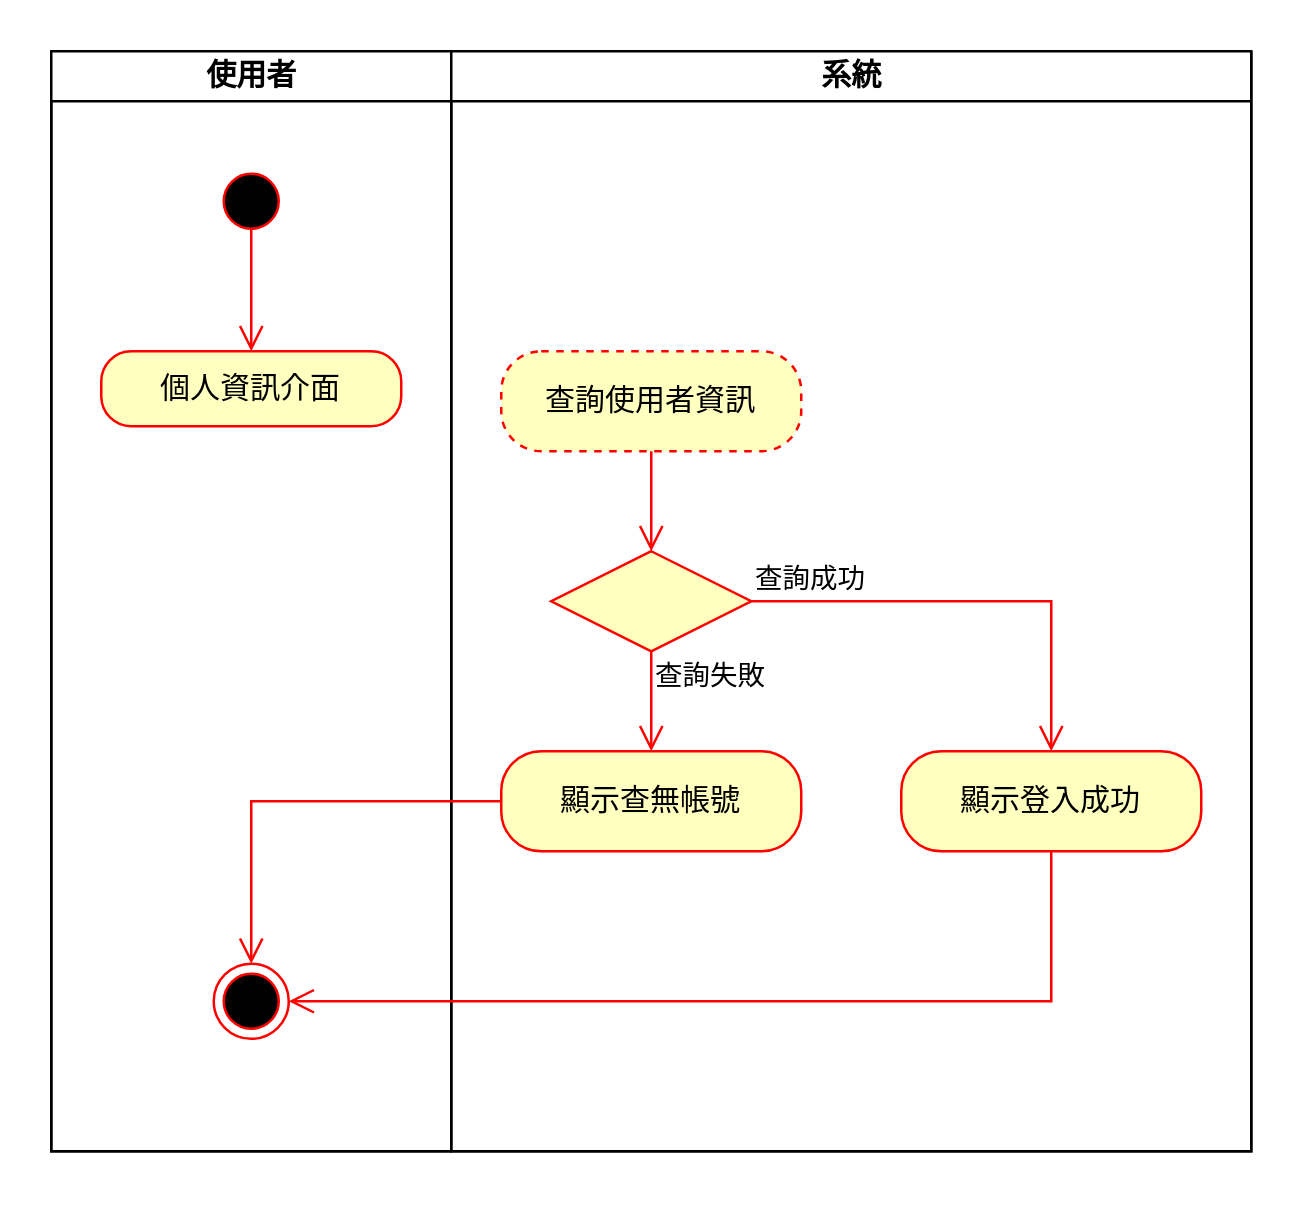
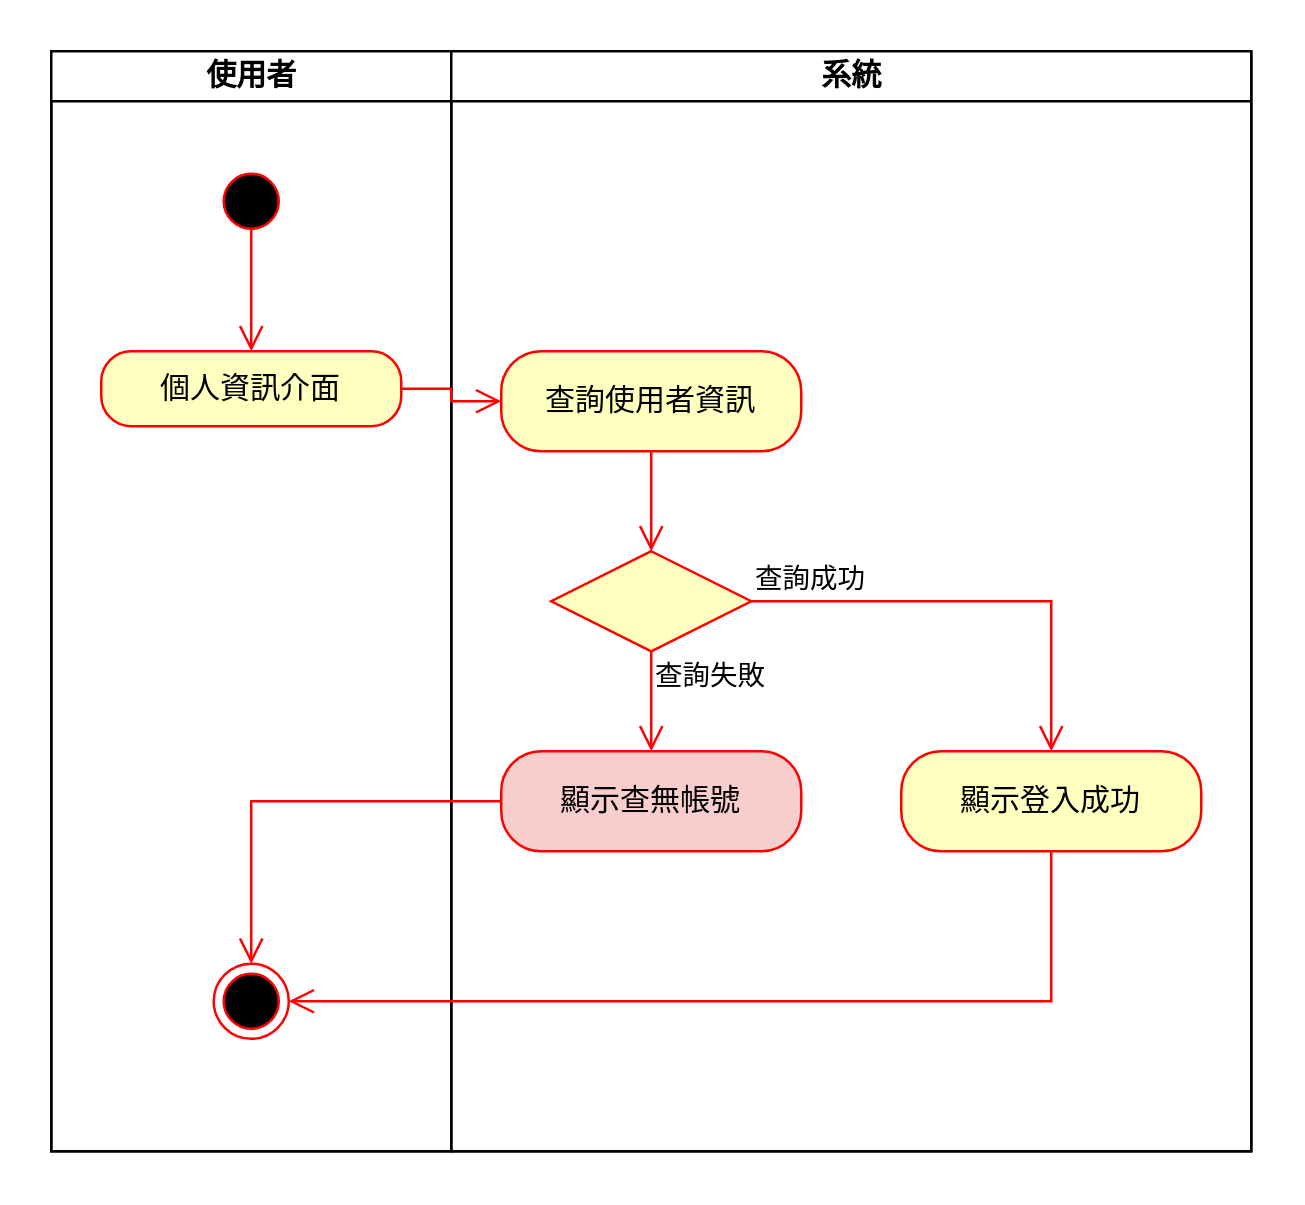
  <mxCell id="0" />
  <mxCell id="1" parent="0" />
  <mxCell id="2" value="" style="swimlane;childLayout=stackLayout;resizeParent=1;resizeParentMax=0;startSize=0;html=1;" parent="1" vertex="1"><mxGeometry x="20" y="20" width="480" height="440" as="geometry"><mxRectangle x="150.0" y="-20" width="60" height="30" as="alternateBounds" /></mxGeometry></mxCell>
  <mxCell id="3" value="使用者" style="swimlane;startSize=20;html=1;" parent="2" vertex="1"><mxGeometry width="160" height="440" as="geometry"><mxRectangle width="40" height="480" as="alternateBounds" /></mxGeometry></mxCell>
  <mxCell id="4" value="" style="ellipse;html=1;shape=endState;fillColor=#000000;strokeColor=#ff0000;" parent="3" vertex="1"><mxGeometry x="65.0" y="365" width="30" height="30" as="geometry" /></mxCell>
  <mxCell id="5" value="" style="edgeStyle=orthogonalEdgeStyle;html=1;verticalAlign=bottom;endArrow=open;endSize=8;strokeColor=#ff0000;rounded=0;entryX=0.5;entryY=0;entryDx=0;entryDy=0;exitX=0.5;exitY=0.5;exitDx=0;exitDy=0;exitPerimeter=0;" parent="3" source="6" target="7" edge="1"><mxGeometry relative="1" as="geometry"><mxPoint x="79.75" y="125" as="targetPoint" /><mxPoint x="79.75" y="70" as="sourcePoint" /></mxGeometry></mxCell>
  <mxCell id="6" value="" style="ellipse;html=1;shape=startState;fillColor=#000000;strokeColor=#ff0000;" parent="3" vertex="1"><mxGeometry x="65.0" y="45" width="30" height="30" as="geometry" /></mxCell>
  <mxCell id="7" value="個人資訊介面" style="rounded=1;whiteSpace=wrap;html=1;arcSize=40;fontColor=#000000;fillColor=#ffffc0;strokeColor=#ff0000;" parent="3" vertex="1"><mxGeometry x="20.0" y="120" width="120" height="30" as="geometry" /></mxCell>
  <mxCell id="8" value="系統" style="swimlane;startSize=20;html=1;" parent="2" vertex="1"><mxGeometry x="160" width="320" height="440" as="geometry"><mxRectangle x="120" width="40" height="480" as="alternateBounds" /></mxGeometry></mxCell>
- <mxCell id="9" value="查詢使用者資訊" style="rounded=1;whiteSpace=wrap;html=1;arcSize=40;fontColor=#000000;fillColor=#ffffc0;strokeColor=#ff0000;dashed=1;" parent="8" vertex="1"><mxGeometry x="20.0" y="120" width="120" height="40" as="geometry" /></mxCell>
+ <mxCell id="9" value="查詢使用者資訊" style="rounded=1;whiteSpace=wrap;html=1;arcSize=40;fontColor=#000000;fillColor=#ffffc0;strokeColor=#ff0000;" parent="8" vertex="1"><mxGeometry x="20.0" y="120" width="120" height="40" as="geometry" /></mxCell>
  <mxCell id="10" value="" style="edgeStyle=orthogonalEdgeStyle;html=1;verticalAlign=bottom;endArrow=open;endSize=8;strokeColor=#ff0000;rounded=0;entryX=0.5;entryY=0;entryDx=0;entryDy=0;" parent="8" source="9" target="11" edge="1"><mxGeometry relative="1" as="geometry"><mxPoint x="160.0" y="380" as="targetPoint" /></mxGeometry></mxCell>
  <mxCell id="11" value="" style="rhombus;whiteSpace=wrap;html=1;fontColor=#000000;fillColor=#ffffc0;strokeColor=#ff0000;" parent="8" vertex="1"><mxGeometry x="40.0" y="200" width="80" height="40" as="geometry" /></mxCell>
  <mxCell id="12" value="查詢成功" style="edgeStyle=orthogonalEdgeStyle;html=1;align=left;verticalAlign=bottom;endArrow=open;endSize=8;strokeColor=#ff0000;rounded=0;entryX=0.5;entryY=0;entryDx=0;entryDy=0;exitX=1;exitY=0.5;exitDx=0;exitDy=0;" parent="8" source="11" target="15" edge="1"><mxGeometry x="-1" relative="1" as="geometry"><mxPoint x="300.0" y="220" as="targetPoint" /></mxGeometry></mxCell>
  <mxCell id="13" value="查詢失敗" style="edgeStyle=orthogonalEdgeStyle;html=1;align=left;verticalAlign=middle;endArrow=open;endSize=8;strokeColor=#ff0000;rounded=0;exitX=0.5;exitY=1;exitDx=0;exitDy=0;entryX=0.5;entryY=0;entryDx=0;entryDy=0;" parent="8" source="11" target="14" edge="1"><mxGeometry x="-0.5" relative="1" as="geometry"><mxPoint x="160.0" y="300" as="targetPoint" /><mxPoint as="offset" /></mxGeometry></mxCell>
- <mxCell id="14" value="顯示查無帳號" style="rounded=1;whiteSpace=wrap;html=1;arcSize=40;fontColor=#000000;fillColor=#ffffc0;strokeColor=#ff0000;" parent="8" vertex="1"><mxGeometry x="20.0" y="280" width="120" height="40" as="geometry" /></mxCell>
+ <mxCell id="14" value="顯示查無帳號" style="rounded=1;whiteSpace=wrap;html=1;arcSize=40;fontColor=#000000;fillColor=#f8cecc;strokeColor=#ff0000;" parent="8" vertex="1"><mxGeometry x="20.0" y="280" width="120" height="40" as="geometry" /></mxCell>
  <mxCell id="15" value="顯示登入成功" style="rounded=1;whiteSpace=wrap;html=1;arcSize=40;fontColor=#000000;fillColor=#ffffc0;strokeColor=#ff0000;" parent="8" vertex="1"><mxGeometry x="180.0" y="280" width="120" height="40" as="geometry" /></mxCell>
  <mxCell id="16" value="" style="edgeStyle=orthogonalEdgeStyle;html=1;verticalAlign=bottom;endArrow=open;endSize=8;strokeColor=#ff0000;rounded=0;exitX=0;exitY=0.5;exitDx=0;exitDy=0;entryX=0.5;entryY=0;entryDx=0;entryDy=0;" parent="2" source="14" target="4" edge="1"><mxGeometry relative="1" as="geometry"><mxPoint x="220.0" y="540" as="targetPoint" /><Array as="points"><mxPoint x="80" y="300" /></Array></mxGeometry></mxCell>
+ <mxCell id="17" value="" style="edgeStyle=orthogonalEdgeStyle;html=1;verticalAlign=bottom;endArrow=open;endSize=8;strokeColor=#ff0000;rounded=0;exitX=1;exitY=0.5;exitDx=0;exitDy=0;entryX=0;entryY=0.5;entryDx=0;entryDy=0;" parent="2" source="7" edge="1" target="9"><mxGeometry relative="1" as="geometry"><mxPoint x="160.0" y="200" as="targetPoint" /></mxGeometry></mxCell>
  <mxCell id="18" value="" style="edgeStyle=orthogonalEdgeStyle;html=1;verticalAlign=bottom;endArrow=open;endSize=8;strokeColor=#ff0000;rounded=0;entryX=1;entryY=0.5;entryDx=0;entryDy=0;" parent="2" source="15" edge="1" target="4"><mxGeometry relative="1" as="geometry"><mxPoint x="400.0" y="360" as="targetPoint" /><Array as="points"><mxPoint x="400" y="380" /></Array></mxGeometry></mxCell>
